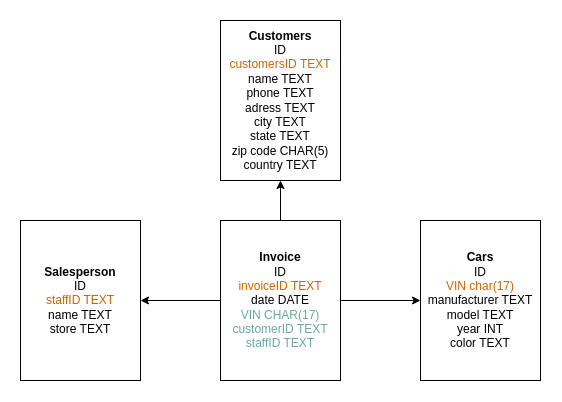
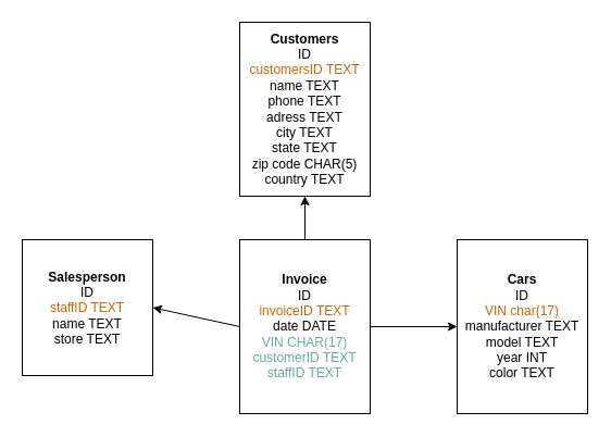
  <mxCell id="0" />
  <mxCell id="1" parent="0" />
  <mxCell id="2" value="&lt;b&gt;Cars&lt;/b&gt;&lt;br&gt;ID&lt;br&gt;&lt;font color=&quot;#cc6600&quot;&gt;VIN char(17)&lt;br&gt;&lt;/font&gt;manufacturer TEXT&lt;br&gt;model TEXT&lt;br&gt;year INT&lt;br&gt;color TEXT" style="rounded=0;whiteSpace=wrap;html=1;" vertex="1" parent="1"><mxGeometry x="420" y="220" width="120" height="160" as="geometry" /></mxCell>
  <mxCell id="3" value="&lt;b&gt;Invoice&lt;br&gt;&lt;/b&gt;ID&lt;br&gt;&lt;font color=&quot;#cc6600&quot;&gt;invoiceID TEXT&lt;br&gt;&lt;/font&gt;date DATE&lt;br&gt;&lt;font color=&quot;#67ab9f&quot;&gt;VIN CHAR(17)&lt;br&gt;customerID TEXT&lt;br&gt;staffID TEXT&lt;/font&gt;" style="rounded=0;whiteSpace=wrap;html=1;" vertex="1" parent="1"><mxGeometry x="220" y="220" width="120" height="160" as="geometry" /></mxCell>
- <mxCell id="4" value="&lt;b&gt;Salesperson&lt;br&gt;&lt;/b&gt;ID&lt;br&gt;&lt;font color=&quot;#cc6600&quot;&gt;staffID TEXT&lt;/font&gt;&lt;br&gt;name TEXT&lt;br&gt;store TEXT" style="rounded=0;whiteSpace=wrap;html=1;" vertex="1" parent="1"><mxGeometry x="20" y="220" width="120" height="160" as="geometry" /></mxCell>
+ <mxCell id="4" value="&lt;b&gt;Salesperson&lt;br&gt;&lt;/b&gt;ID&lt;br&gt;&lt;font color=&quot;#cc6600&quot;&gt;staffID TEXT&lt;/font&gt;&lt;br&gt;name TEXT&lt;br&gt;store TEXT" style="rounded=0;whiteSpace=wrap;html=1;" vertex="1" parent="1"><mxGeometry x="20" y="220" width="120" height="125" as="geometry" /></mxCell>
  <mxCell id="5" value="&lt;b&gt;Customers&lt;/b&gt;&lt;br&gt;ID&lt;br&gt;&lt;font color=&quot;#cc6600&quot;&gt;customersID TEXT&lt;/font&gt;&lt;br&gt;name TEXT&lt;br&gt;phone TEXT&lt;br&gt;adress TEXT&lt;br&gt;city TEXT&lt;br&gt;state TEXT&lt;br&gt;zip code CHAR(5)&lt;br&gt;country TEXT" style="rounded=0;whiteSpace=wrap;html=1;" vertex="1" parent="1"><mxGeometry x="220" y="20" width="120" height="160" as="geometry" /></mxCell>
  <mxCell id="6" value="" style="endArrow=classic;html=1;rounded=0;fontFamily=Helvetica;fontColor=#000000;exitX=0.5;exitY=0;exitDx=0;exitDy=0;entryX=0.5;entryY=1;entryDx=0;entryDy=0;" edge="1" parent="1" source="3" target="5"><mxGeometry width="50" height="50" relative="1" as="geometry"><mxPoint x="340" y="250" as="sourcePoint" /><mxPoint x="390" y="200" as="targetPoint" /></mxGeometry></mxCell>
  <mxCell id="7" value="" style="endArrow=classic;html=1;rounded=0;fontFamily=Helvetica;fontColor=#000000;entryX=1;entryY=0.5;entryDx=0;entryDy=0;exitX=0;exitY=0.5;exitDx=0;exitDy=0;" edge="1" parent="1" source="3" target="4"><mxGeometry width="50" height="50" relative="1" as="geometry"><mxPoint x="180" y="300" as="sourcePoint" /><mxPoint x="230" y="250" as="targetPoint" /></mxGeometry></mxCell>
  <mxCell id="8" value="" style="endArrow=classic;html=1;rounded=0;fontFamily=Helvetica;fontColor=#000000;exitX=1;exitY=0.5;exitDx=0;exitDy=0;" edge="1" parent="1" source="3"><mxGeometry width="50" height="50" relative="1" as="geometry"><mxPoint x="360" y="240" as="sourcePoint" /><mxPoint x="420" y="300" as="targetPoint" /></mxGeometry></mxCell>
